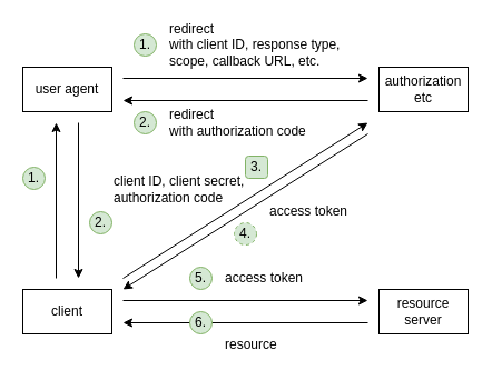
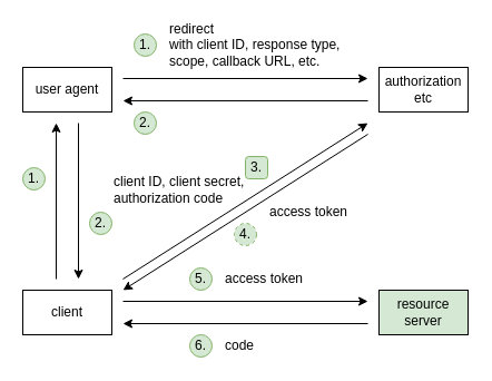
  <mxCell id="0" />
  <mxCell id="1" parent="0" />
  <mxCell id="2" value="client" style="rounded=0;whiteSpace=wrap;html=1;" parent="1" vertex="1"><mxGeometry x="20" y="260" width="80" height="40" as="geometry" /></mxCell>
  <mxCell id="3" value="authorization etc" style="rounded=0;whiteSpace=wrap;html=1;" parent="1" vertex="1"><mxGeometry x="340" y="60" width="80" height="40" as="geometry" /></mxCell>
- <mxCell id="4" value="resource server" style="rounded=0;whiteSpace=wrap;html=1;" parent="1" vertex="1"><mxGeometry x="340" y="260" width="80" height="40" as="geometry" /></mxCell>
+ <mxCell id="4" value="resource server" style="rounded=0;whiteSpace=wrap;html=1;fillColor=#d5e8d4;" parent="1" vertex="1"><mxGeometry x="340" y="260" width="80" height="40" as="geometry" /></mxCell>
  <mxCell id="5" value="user agent" style="rounded=0;whiteSpace=wrap;html=1;" parent="1" vertex="1"><mxGeometry x="20" y="60" width="80" height="40" as="geometry" /></mxCell>
  <mxCell id="6" value="" style="endArrow=classic;html=1;" parent="1" edge="1"><mxGeometry width="50" height="50" relative="1" as="geometry"><mxPoint x="50" y="250" as="sourcePoint" /><mxPoint x="50" y="110" as="targetPoint" /></mxGeometry></mxCell>
  <mxCell id="7" value="" style="endArrow=classic;html=1;" parent="1" edge="1"><mxGeometry width="50" height="50" relative="1" as="geometry"><mxPoint x="110" y="70" as="sourcePoint" /><mxPoint x="330" y="70" as="targetPoint" /></mxGeometry></mxCell>
  <mxCell id="8" value="1." style="ellipse;whiteSpace=wrap;html=1;aspect=fixed;fillColor=#d5e8d4;strokeColor=#82b366;" parent="1" vertex="1"><mxGeometry x="20" y="150" width="20" height="20" as="geometry" /></mxCell>
  <mxCell id="9" value="1." style="ellipse;whiteSpace=wrap;html=1;aspect=fixed;fillColor=#d5e8d4;strokeColor=#82b366;" parent="1" vertex="1"><mxGeometry x="120" y="30" width="20" height="20" as="geometry" /></mxCell>
  <mxCell id="10" value="redirect&lt;br&gt;with client ID, response type, scope, callback URL, etc." style="text;html=1;strokeColor=none;fillColor=none;align=left;verticalAlign=middle;whiteSpace=wrap;rounded=0;" parent="1" vertex="1"><mxGeometry x="150" y="20" width="165" height="40" as="geometry" /></mxCell>
  <mxCell id="11" value="2." style="ellipse;whiteSpace=wrap;html=1;aspect=fixed;fillColor=#d5e8d4;strokeColor=#82b366;" parent="1" vertex="1"><mxGeometry x="120" y="100" width="20" height="20" as="geometry" /></mxCell>
- <mxCell id="12" value="redirect&lt;br&gt;with&amp;nbsp;authorization code" style="text;html=1;strokeColor=none;fillColor=none;align=left;verticalAlign=middle;whiteSpace=wrap;rounded=0;" parent="1" vertex="1"><mxGeometry x="150" y="95" width="140" height="30" as="geometry" /></mxCell>
  <mxCell id="13" value="" style="endArrow=classic;html=1;" parent="1" edge="1"><mxGeometry width="50" height="50" relative="1" as="geometry"><mxPoint x="330" y="90" as="sourcePoint" /><mxPoint x="110" y="90" as="targetPoint" /></mxGeometry></mxCell>
  <mxCell id="14" value="" style="endArrow=none;html=1;startArrow=classic;startFill=1;endFill=0;" parent="1" edge="1"><mxGeometry width="50" height="50" relative="1" as="geometry"><mxPoint x="70" y="250" as="sourcePoint" /><mxPoint x="70" y="110" as="targetPoint" /></mxGeometry></mxCell>
  <mxCell id="15" value="2." style="ellipse;whiteSpace=wrap;html=1;aspect=fixed;fillColor=#d5e8d4;strokeColor=#82b366;" parent="1" vertex="1"><mxGeometry x="80" y="190" width="20" height="20" as="geometry" /></mxCell>
  <mxCell id="16" value="" style="endArrow=none;startArrow=classic;html=1;endFill=0;" parent="1" edge="1"><mxGeometry width="50" height="50" relative="1" as="geometry"><mxPoint x="110" y="260" as="sourcePoint" /><mxPoint x="330" y="120" as="targetPoint" /></mxGeometry></mxCell>
  <mxCell id="17" value="client ID, client secret, authorization code" style="text;html=1;strokeColor=none;fillColor=none;align=left;verticalAlign=middle;whiteSpace=wrap;rounded=0;" parent="1" vertex="1"><mxGeometry x="100" y="160" width="120" height="20" as="geometry" /></mxCell>
  <mxCell id="18" value="" style="endArrow=classic;startArrow=none;html=1;startFill=0;" parent="1" edge="1"><mxGeometry width="50" height="50" relative="1" as="geometry"><mxPoint x="110" y="250" as="sourcePoint" /><mxPoint x="330" y="110" as="targetPoint" /></mxGeometry></mxCell>
  <mxCell id="19" value="3." style="whiteSpace=wrap;html=1;aspect=fixed;fillColor=#d5e8d4;strokeColor=#82b366;rounded=1;" parent="1" vertex="1"><mxGeometry x="220" y="140" width="20" height="20" as="geometry" /></mxCell>
  <mxCell id="20" value="access token" style="text;html=1;strokeColor=none;fillColor=none;align=left;verticalAlign=middle;whiteSpace=wrap;rounded=0;" parent="1" vertex="1"><mxGeometry x="240" y="180" width="75" height="20" as="geometry" /></mxCell>
  <mxCell id="21" value="4." style="ellipse;whiteSpace=wrap;html=1;aspect=fixed;fillColor=#d5e8d4;strokeColor=#82b366;dashed=1;" parent="1" vertex="1"><mxGeometry x="210" y="200" width="20" height="20" as="geometry" /></mxCell>
  <mxCell id="22" value="" style="endArrow=classic;html=1;" parent="1" edge="1"><mxGeometry width="50" height="50" relative="1" as="geometry"><mxPoint x="110" y="270" as="sourcePoint" /><mxPoint x="330" y="270" as="targetPoint" /></mxGeometry></mxCell>
  <mxCell id="23" value="access token" style="text;html=1;strokeColor=none;fillColor=none;align=left;verticalAlign=middle;whiteSpace=wrap;rounded=0;" parent="1" vertex="1"><mxGeometry x="200" y="240" width="75" height="20" as="geometry" /></mxCell>
  <mxCell id="24" value="5." style="ellipse;whiteSpace=wrap;html=1;aspect=fixed;fillColor=#d5e8d4;strokeColor=#82b366;" parent="1" vertex="1"><mxGeometry x="170" y="240" width="20" height="20" as="geometry" /></mxCell>
  <mxCell id="25" value="" style="endArrow=none;html=1;endFill=0;startArrow=classic;startFill=1;" parent="1" edge="1"><mxGeometry width="50" height="50" relative="1" as="geometry"><mxPoint x="110" y="290" as="sourcePoint" /><mxPoint x="330" y="290" as="targetPoint" /></mxGeometry></mxCell>
- <mxCell id="26" value="6." style="ellipse;whiteSpace=wrap;html=1;aspect=fixed;fillColor=#d5e8d4;strokeColor=#82b366;" parent="1" vertex="1"><mxGeometry x="170" y="280" width="20" height="20" as="geometry" /></mxCell>
- <mxCell id="27" value="resource" style="text;html=1;strokeColor=none;fillColor=none;align=left;verticalAlign=middle;whiteSpace=wrap;rounded=0;" parent="1" vertex="1"><mxGeometry x="200" y="300" width="75" height="20" as="geometry" /></mxCell>
+ <mxCell id="26" value="6." style="ellipse;whiteSpace=wrap;html=1;aspect=fixed;fillColor=#d5e8d4;strokeColor=#82b366;" parent="1" vertex="1"><mxGeometry x="170" y="300" width="20" height="20" as="geometry" /></mxCell>
+ <mxCell id="27" value="code" style="text;html=1;strokeColor=none;fillColor=none;align=left;verticalAlign=middle;whiteSpace=wrap;rounded=0;" parent="1" vertex="1"><mxGeometry x="200" y="300" width="75" height="20" as="geometry" /></mxCell>
